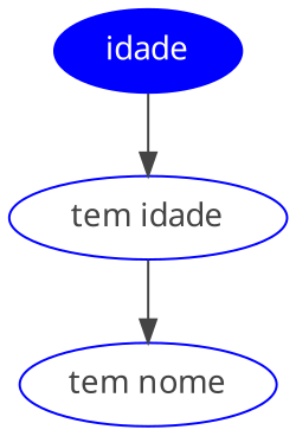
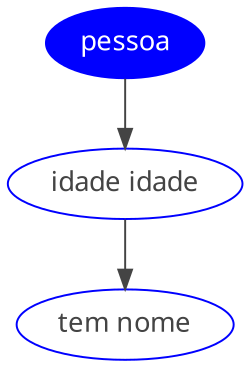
  digraph {
    fontname="Noto Sans"
    node [color=blue fontcolor="#444444" fontname="Noto Sans"]
    edge [color="#444444" fontcolor="#444444" fontname="Noto Sans"]
-   pessoa [fontcolor=white style=filled label=idade]
-   "tem idade"
+   pessoa [fontcolor=white style=filled]
+   "tem idade" [label="idade idade"]
    "tem nome"
    pessoa -> "tem idade"
    "tem idade" -> "tem nome"
  }
